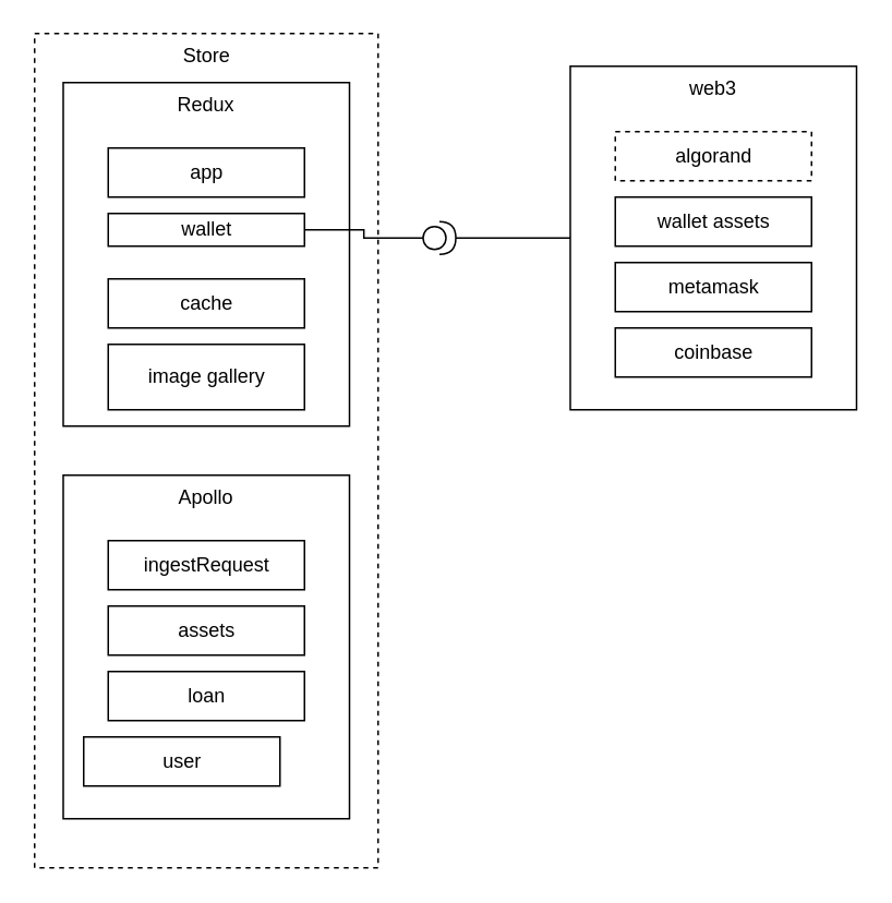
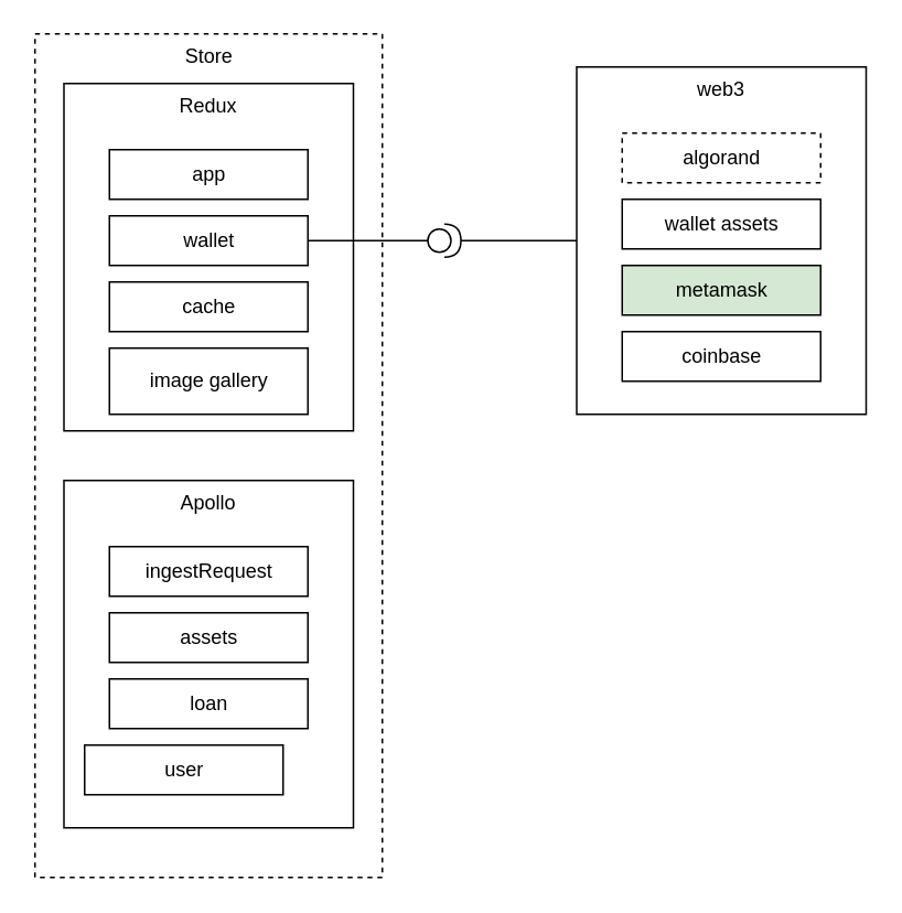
  <mxCell id="0" />
  <mxCell id="1" parent="0" />
  <mxCell id="2" value="Store" style="rounded=0;whiteSpace=wrap;html=1;verticalAlign=top;dashed=1;" vertex="1" parent="1"><mxGeometry x="20.5" y="20" width="210" height="510" as="geometry" /></mxCell>
  <mxCell id="3" value="Redux" style="rounded=0;whiteSpace=wrap;html=1;verticalAlign=top;" vertex="1" parent="1"><mxGeometry x="38" y="50" width="175" height="210" as="geometry" /></mxCell>
  <mxCell id="4" value="app" style="rounded=0;whiteSpace=wrap;html=1;" vertex="1" parent="1"><mxGeometry x="65.5" y="90" width="120" height="30" as="geometry" /></mxCell>
  <mxCell id="5" value="" style="edgeStyle=orthogonalEdgeStyle;rounded=0;orthogonalLoop=1;jettySize=auto;html=1;endArrow=none;endFill=0;" edge="1" parent="1" source="6" target="20"><mxGeometry relative="1" as="geometry" /></mxCell>
- <mxCell id="6" value="wallet" style="rounded=0;whiteSpace=wrap;html=1;" vertex="1" parent="1"><mxGeometry x="65.5" y="130" width="120" height="20" as="geometry" /></mxCell>
+ <mxCell id="6" value="wallet" style="rounded=0;whiteSpace=wrap;html=1;" vertex="1" parent="1"><mxGeometry x="65.5" y="130" width="120" height="30" as="geometry" /></mxCell>
  <mxCell id="7" value="cache" style="rounded=0;whiteSpace=wrap;html=1;" vertex="1" parent="1"><mxGeometry x="65.5" y="170" width="120" height="30" as="geometry" /></mxCell>
  <mxCell id="8" value="image gallery" style="rounded=0;whiteSpace=wrap;html=1;" vertex="1" parent="1"><mxGeometry x="65.5" y="210" width="120" height="40" as="geometry" /></mxCell>
  <mxCell id="9" value="Apollo" style="rounded=0;whiteSpace=wrap;html=1;verticalAlign=top;" vertex="1" parent="1"><mxGeometry x="38" y="290" width="175" height="210" as="geometry" /></mxCell>
  <mxCell id="10" value="ingestRequest" style="rounded=0;whiteSpace=wrap;html=1;" vertex="1" parent="1"><mxGeometry x="65.5" y="330" width="120" height="30" as="geometry" /></mxCell>
  <mxCell id="11" value="assets" style="rounded=0;whiteSpace=wrap;html=1;" vertex="1" parent="1"><mxGeometry x="65.5" y="370" width="120" height="30" as="geometry" /></mxCell>
  <mxCell id="12" value="loan" style="rounded=0;whiteSpace=wrap;html=1;" vertex="1" parent="1"><mxGeometry x="65.5" y="410" width="120" height="30" as="geometry" /></mxCell>
  <mxCell id="13" value="user" style="rounded=0;whiteSpace=wrap;html=1;" vertex="1" parent="1"><mxGeometry x="50.5" y="450" width="120" height="30" as="geometry" /></mxCell>
  <mxCell id="14" value="" style="edgeStyle=orthogonalEdgeStyle;rounded=0;orthogonalLoop=1;jettySize=auto;html=1;endArrow=none;endFill=0;" edge="1" parent="1" source="15" target="20"><mxGeometry relative="1" as="geometry" /></mxCell>
  <mxCell id="15" value="web3" style="rounded=0;whiteSpace=wrap;html=1;verticalAlign=top;" vertex="1" parent="1"><mxGeometry x="348" y="40" width="175" height="210" as="geometry" /></mxCell>
  <mxCell id="16" value="algorand" style="rounded=0;whiteSpace=wrap;html=1;dashed=1;" vertex="1" parent="1"><mxGeometry x="375.5" y="80" width="120" height="30" as="geometry" /></mxCell>
  <mxCell id="17" value="wallet assets" style="rounded=0;whiteSpace=wrap;html=1;" vertex="1" parent="1"><mxGeometry x="375.5" y="120" width="120" height="30" as="geometry" /></mxCell>
- <mxCell id="18" value="metamask" style="rounded=0;whiteSpace=wrap;html=1;" vertex="1" parent="1"><mxGeometry x="375.5" y="160" width="120" height="30" as="geometry" /></mxCell>
+ <mxCell id="18" value="metamask" style="rounded=0;whiteSpace=wrap;html=1;fillColor=#d5e8d4;" vertex="1" parent="1"><mxGeometry x="375.5" y="160" width="120" height="30" as="geometry" /></mxCell>
  <mxCell id="19" value="coinbase" style="rounded=0;whiteSpace=wrap;html=1;" vertex="1" parent="1"><mxGeometry x="375.5" y="200" width="120" height="30" as="geometry" /></mxCell>
  <mxCell id="20" value="" style="shape=providedRequiredInterface;html=1;verticalLabelPosition=bottom;sketch=0;" vertex="1" parent="1"><mxGeometry x="258" y="135" width="20" height="20" as="geometry" /></mxCell>
